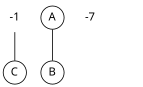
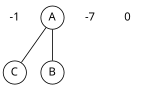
  graph {
    node [fixedsize=true fontname=sans shape=circle]
    A [width=0.40]
    C [width=0.40]
    B [width=0.40]
    n4 [label=-7 shape=plaintext width=0.40]
    n5 [label=-1 shape=plaintext width=0.40]
-   n5 -- C
+   n6 [label=0 shape=plaintext width=0.40]
+   A -- C
    A -- B
  }
